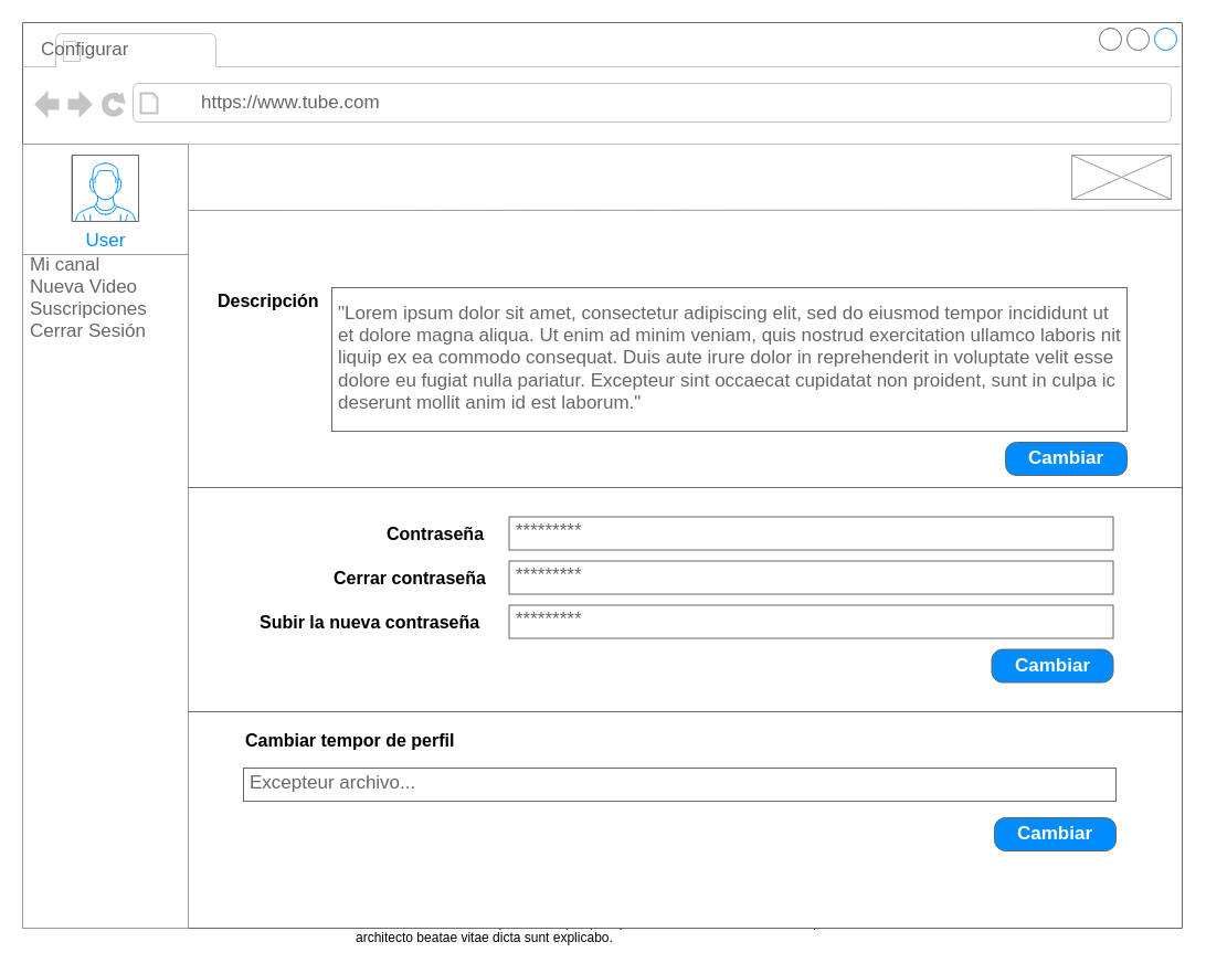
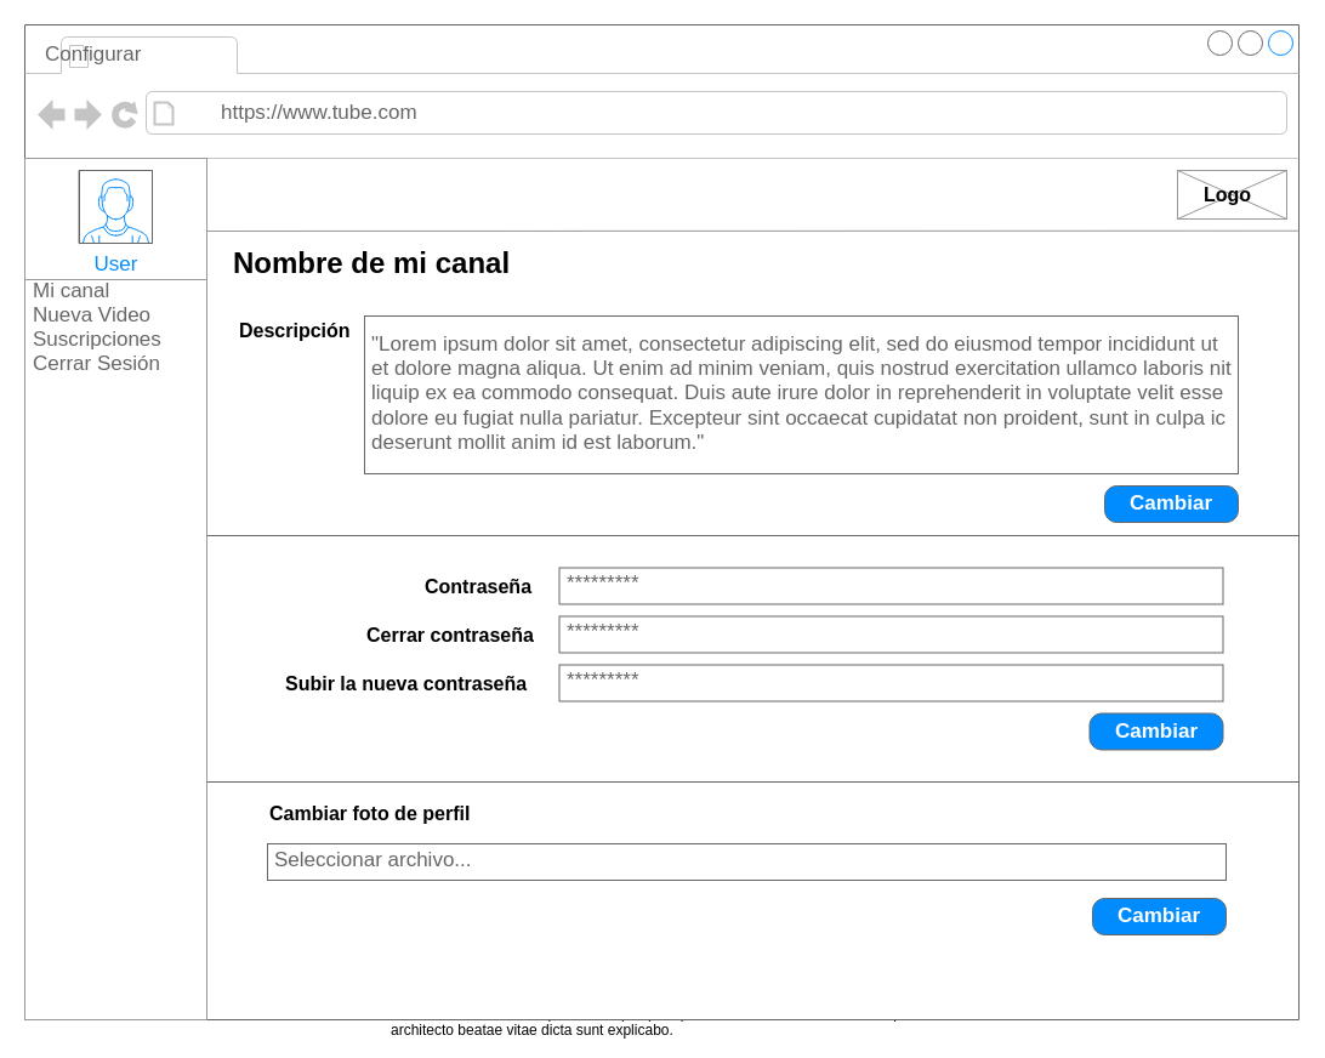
  <mxCell id="0" />
  <mxCell id="1" parent="0" />
  <mxCell id="2" value="Lorem ipsum dolor sit amet, consectetur adipisicing elit, sed do eiusmod tempor incididunt ut labore et dolore magna aliqua. Ut enim ad minim veniam, quis nostrud exercitation ullamco laboris nisi ut aliquip ex ea commodo consequat. Duis aute irure dolor in reprehenderit in voluptate velit esse cillum dolore eu fugiat nulla pariatur. Excepteur sint occaecat cupidatat non proident, sunt in culpa qui officia deserunt mollit anim id est laborum.&lt;br&gt;Sed ut perspiciatis unde omnis iste natus error sit voluptatem accusantium doloremque laudantium, totam rem aperiam, eaque ipsa quae ab illo inventore veritatis et quasi architecto beatae vitae dicta sunt explicabo.&amp;nbsp;" style="text;spacingTop=-5;fillColor=#ffffff;whiteSpace=wrap;html=1;align=left;fontSize=12;fontFamily=Helvetica;fillColor=none;strokeColor=none;rounded=0;shadow=1;labelBackgroundColor=none;" parent="1" vertex="1"><mxGeometry x="320" y="725" width="490" height="125" as="geometry" /></mxCell>
  <mxCell id="3" value="" style="strokeWidth=1;shadow=0;dashed=0;align=center;html=1;shape=mxgraph.mockup.containers.browserWindow;rSize=0;fillColor=#ffffff;strokeColor=#666666;mainText=,;recursiveResize=0;rounded=0;labelBackgroundColor=none;fontFamily=Verdana;fontSize=12;fontColor=#000000;" parent="1" vertex="1"><mxGeometry width="1050" height="820" as="geometry" x="20" y="20" /></mxCell>
  <mxCell id="4" value="Configurar" style="strokeWidth=1;shadow=0;dashed=0;align=center;html=1;shape=mxgraph.mockup.containers.anchor;fontSize=17;fontColor=#666666;align=left;" parent="3" vertex="1"><mxGeometry x="15" y="12" width="110" height="26" as="geometry" /></mxCell>
  <mxCell id="5" value="https://www.tube.com" style="strokeWidth=1;shadow=0;dashed=0;align=center;html=1;shape=mxgraph.mockup.containers.anchor;rSize=0;fontSize=17;fontColor=#666666;align=left;" parent="3" vertex="1"><mxGeometry x="160" y="60" width="250" height="26" as="geometry" /></mxCell>
  <mxCell id="6" value="" style="strokeWidth=1;shadow=0;dashed=0;align=center;html=1;shape=mxgraph.mockup.forms.rrect;rSize=0;strokeColor=#999999;fillColor=#ffffff;" parent="3" vertex="1"><mxGeometry y="110" width="150" height="710" as="geometry" /></mxCell>
  <mxCell id="7" value="User" style="strokeWidth=1;shadow=0;dashed=0;align=center;html=1;shape=mxgraph.mockup.forms.rrect;rSize=0;strokeColor=#999999;fontColor=#008cff;fontSize=17;fillColor=#ffffff;resizeWidth=1;verticalAlign=bottom;" parent="6" vertex="1"><mxGeometry width="150" height="100" relative="1" as="geometry"><mxPoint as="offset" /></mxGeometry></mxCell>
  <mxCell id="8" value="Suscripciones" style="strokeWidth=1;shadow=0;dashed=0;align=center;html=1;shape=mxgraph.mockup.forms.anchor;fontSize=17;fontColor=#666666;align=left;spacingLeft=5;resizeWidth=1;" parent="6" vertex="1"><mxGeometry width="150" height="20" relative="1" as="geometry"><mxPoint y="140" as="offset" /></mxGeometry></mxCell>
  <mxCell id="9" value="Cerrar Sesión" style="strokeWidth=1;shadow=0;dashed=0;align=center;html=1;shape=mxgraph.mockup.forms.anchor;fontSize=17;fontColor=#666666;align=left;spacingLeft=5;resizeWidth=1;" parent="6" vertex="1"><mxGeometry width="150" height="20" relative="1" as="geometry"><mxPoint y="160" as="offset" /></mxGeometry></mxCell>
  <mxCell id="10" value="Mi canal" style="strokeWidth=1;shadow=0;dashed=0;align=center;html=1;shape=mxgraph.mockup.forms.rrect;rSize=0;fontSize=17;fontColor=#666666;align=left;spacingLeft=5;fillColor=none;strokeColor=none;resizeWidth=1;" parent="6" vertex="1"><mxGeometry width="150" height="20" relative="1" as="geometry"><mxPoint y="100" as="offset" /></mxGeometry></mxCell>
  <mxCell id="11" value="" style="verticalLabelPosition=bottom;shadow=0;dashed=0;align=center;html=1;verticalAlign=top;strokeWidth=1;shape=mxgraph.mockup.containers.userMale;strokeColor=#666666;strokeColor2=#008cff;fillColor=#ffffff;" parent="6" vertex="1"><mxGeometry x="45" y="10" width="60" height="60" as="geometry" /></mxCell>
  <mxCell id="12" value="Nueva Video" style="text;html=1;strokeColor=none;fillColor=none;align=left;verticalAlign=middle;whiteSpace=wrap;rounded=0;fontSize=17;fontColor=#666666;" parent="6" vertex="1"><mxGeometry x="5" y="120" width="140" height="20" as="geometry" /></mxCell>
  <mxCell id="13" value="" style="endArrow=none;html=1;fontSize=16;entryX=1;entryY=0.207;entryDx=0;entryDy=0;entryPerimeter=0;strokeColor=#999999;" parent="3" target="3" edge="1"><mxGeometry width="50" height="50" relative="1" as="geometry"><mxPoint x="150" y="170" as="sourcePoint" /><mxPoint x="280" y="170" as="targetPoint" /></mxGeometry></mxCell>
  <mxCell id="14" value="" style="verticalLabelPosition=bottom;shadow=0;dashed=0;align=center;html=1;verticalAlign=top;strokeWidth=1;shape=mxgraph.mockup.graphics.simpleIcon;strokeColor=#999999;fillColor=#ffffff;fontSize=16;" parent="3" vertex="1"><mxGeometry x="950" y="120" width="90" height="40" as="geometry" /></mxCell>
+ <mxCell id="15" value="&lt;div align=&quot;center&quot;&gt;Logo&lt;/div&gt;" style="text;html=1;strokeColor=none;fillColor=none;align=left;verticalAlign=middle;whiteSpace=wrap;rounded=0;fontStyle=1;fontSize=16;" parent="3" vertex="1"><mxGeometry x="970" y="130" width="50" height="20" as="geometry" /></mxCell>
+ <mxCell id="16" value="Nombre de mi canal" style="text;html=1;strokeColor=none;fillColor=none;align=left;verticalAlign=middle;whiteSpace=wrap;rounded=0;fontStyle=1;fontSize=24;" parent="3" vertex="1"><mxGeometry x="170" y="187" width="275" height="20" as="geometry" /></mxCell>
  <mxCell id="17" value="&lt;div align=&quot;justify&quot;&gt;&quot;Lorem ipsum dolor sit amet, consectetur adipiscing elit, sed do eiusmod tempor incididunt ut &lt;br&gt;&lt;/div&gt;&lt;div align=&quot;justify&quot;&gt;et dolore magna aliqua. Ut enim ad minim veniam, quis nostrud exercitation ullamco laboris nit&lt;br&gt;&lt;/div&gt;&lt;div align=&quot;justify&quot;&gt;liquip ex ea commodo consequat. Duis aute irure dolor in reprehenderit in voluptate velit esse&lt;br&gt;&lt;/div&gt;&lt;div align=&quot;justify&quot;&gt;dolore eu fugiat nulla pariatur. Excepteur sint occaecat cupidatat non proident, sunt in culpa ic &lt;br&gt;&lt;/div&gt;&lt;div align=&quot;justify&quot;&gt;deserunt mollit anim id est laborum.&quot;&lt;/div&gt;" style="strokeWidth=1;shadow=0;dashed=0;align=center;html=1;shape=mxgraph.mockup.text.textBox;fillColor=#ffffff;fontColor=#666666;align=left;fontSize=17;spacingLeft=4;spacingTop=-3;strokeColor=#666666;mainText=;labelBackgroundColor=none;" vertex="1" parent="3"><mxGeometry x="280" y="240" width="720" height="130" as="geometry" /></mxCell>
  <mxCell id="18" value="&lt;font style=&quot;font-size: 16px&quot;&gt;Descripción&lt;/font&gt;" style="text;html=1;strokeColor=none;fillColor=none;align=left;verticalAlign=middle;whiteSpace=wrap;rounded=0;fontStyle=1;fontSize=24;" vertex="1" parent="3"><mxGeometry x="175" y="240" width="275" height="20" as="geometry" /></mxCell>
  <mxCell id="19" value="Cambiar" style="strokeWidth=1;shadow=0;dashed=0;align=center;html=1;shape=mxgraph.mockup.buttons.button;strokeColor=#666666;fontColor=#ffffff;mainText=;buttonStyle=round;fontSize=17;fontStyle=1;fillColor=#008cff;whiteSpace=wrap;labelBackgroundColor=none;" vertex="1" parent="3"><mxGeometry x="890" y="380" width="110" height="30" as="geometry" /></mxCell>
  <mxCell id="20" value="" style="line;strokeWidth=1;fillColor=none;align=left;verticalAlign=middle;spacingTop=-1;spacingLeft=3;spacingRight=3;rotatable=0;labelPosition=right;points=[];portConstraint=eastwest;fontSize=12;labelBackgroundColor=none;strokeColor=#666666;" vertex="1" parent="3"><mxGeometry x="150" y="417" width="900" height="8" as="geometry" /></mxCell>
  <mxCell id="21" value="Contraseña" style="text;html=1;strokeColor=none;fillColor=none;align=left;verticalAlign=middle;whiteSpace=wrap;rounded=0;fontStyle=1;fontSize=16;" vertex="1" parent="3"><mxGeometry x="327.5" y="452.5" width="275" height="20" as="geometry" /></mxCell>
  <mxCell id="22" value="Cerrar contraseña" style="text;html=1;strokeColor=none;fillColor=none;align=left;verticalAlign=middle;whiteSpace=wrap;rounded=0;fontStyle=1;fontSize=16;" vertex="1" parent="3"><mxGeometry x="280" y="492.5" width="275" height="20" as="geometry" /></mxCell>
  <mxCell id="23" value="Subir la nueva contraseña" style="text;html=1;strokeColor=none;fillColor=none;align=left;verticalAlign=middle;whiteSpace=wrap;rounded=0;fontStyle=1;fontSize=16;" vertex="1" parent="3"><mxGeometry x="212.5" y="532.5" width="275" height="20" as="geometry" /></mxCell>
  <mxCell id="24" value="*********" style="strokeWidth=1;shadow=0;dashed=0;align=center;html=1;shape=mxgraph.mockup.text.textBox;fillColor=#ffffff;fontColor=#666666;align=left;fontSize=17;spacingLeft=4;spacingTop=-3;strokeColor=#666666;mainText=;labelBackgroundColor=none;" vertex="1" parent="3"><mxGeometry x="440.5" y="447.5" width="547" height="30" as="geometry" /></mxCell>
  <mxCell id="25" value="*********" style="strokeWidth=1;shadow=0;dashed=0;align=center;html=1;shape=mxgraph.mockup.text.textBox;fillColor=#ffffff;fontColor=#666666;align=left;fontSize=17;spacingLeft=4;spacingTop=-3;strokeColor=#666666;mainText=;labelBackgroundColor=none;" vertex="1" parent="3"><mxGeometry x="440.5" y="487.5" width="547" height="30" as="geometry" /></mxCell>
  <mxCell id="26" value="*********" style="strokeWidth=1;shadow=0;dashed=0;align=center;html=1;shape=mxgraph.mockup.text.textBox;fillColor=#ffffff;fontColor=#666666;align=left;fontSize=17;spacingLeft=4;spacingTop=-3;strokeColor=#666666;mainText=;labelBackgroundColor=none;" vertex="1" parent="3"><mxGeometry x="440.5" y="527.5" width="547" height="30" as="geometry" /></mxCell>
  <mxCell id="27" value="Cambiar" style="strokeWidth=1;shadow=0;dashed=0;align=center;html=1;shape=mxgraph.mockup.buttons.button;strokeColor=#666666;fontColor=#ffffff;mainText=;buttonStyle=round;fontSize=17;fontStyle=1;fillColor=#008cff;whiteSpace=wrap;labelBackgroundColor=none;" vertex="1" parent="3"><mxGeometry x="877.5" y="567.5" width="110" height="30" as="geometry" /></mxCell>
  <mxCell id="28" value="" style="line;strokeWidth=1;fillColor=none;align=left;verticalAlign=middle;spacingTop=-1;spacingLeft=3;spacingRight=3;rotatable=0;labelPosition=right;points=[];portConstraint=eastwest;fontSize=12;labelBackgroundColor=none;strokeColor=#666666;" vertex="1" parent="3"><mxGeometry x="150" y="620" width="900" height="8" as="geometry" /></mxCell>
- <mxCell id="29" value="Cambiar tempor de perfil" style="text;html=1;strokeColor=none;fillColor=none;align=left;verticalAlign=middle;whiteSpace=wrap;rounded=0;fontStyle=1;fontSize=16;" vertex="1" parent="3"><mxGeometry x="200" y="640" width="275" height="20" as="geometry" /></mxCell>
- <mxCell id="30" value="Excepteur archivo..." style="strokeWidth=1;shadow=0;dashed=0;align=center;html=1;shape=mxgraph.mockup.text.textBox;fillColor=#ffffff;fontColor=#666666;align=left;fontSize=17;spacingLeft=4;spacingTop=-3;strokeColor=#666666;mainText=;labelBackgroundColor=none;" vertex="1" parent="3"><mxGeometry x="200" y="675" width="790" height="30" as="geometry" /></mxCell>
+ <mxCell id="29" value="Cambiar foto de perfil" style="text;html=1;strokeColor=none;fillColor=none;align=left;verticalAlign=middle;whiteSpace=wrap;rounded=0;fontStyle=1;fontSize=16;" vertex="1" parent="3"><mxGeometry x="200" y="640" width="275" height="20" as="geometry" /></mxCell>
+ <mxCell id="30" value="Seleccionar archivo..." style="strokeWidth=1;shadow=0;dashed=0;align=center;html=1;shape=mxgraph.mockup.text.textBox;fillColor=#ffffff;fontColor=#666666;align=left;fontSize=17;spacingLeft=4;spacingTop=-3;strokeColor=#666666;mainText=;labelBackgroundColor=none;" vertex="1" parent="3"><mxGeometry x="200" y="675" width="790" height="30" as="geometry" /></mxCell>
  <mxCell id="31" value="Cambiar" style="strokeWidth=1;shadow=0;dashed=0;align=center;html=1;shape=mxgraph.mockup.buttons.button;strokeColor=#666666;fontColor=#ffffff;mainText=;buttonStyle=round;fontSize=17;fontStyle=1;fillColor=#008cff;whiteSpace=wrap;labelBackgroundColor=none;" vertex="1" parent="3"><mxGeometry x="880" y="720" width="110" height="30" as="geometry" /></mxCell>
